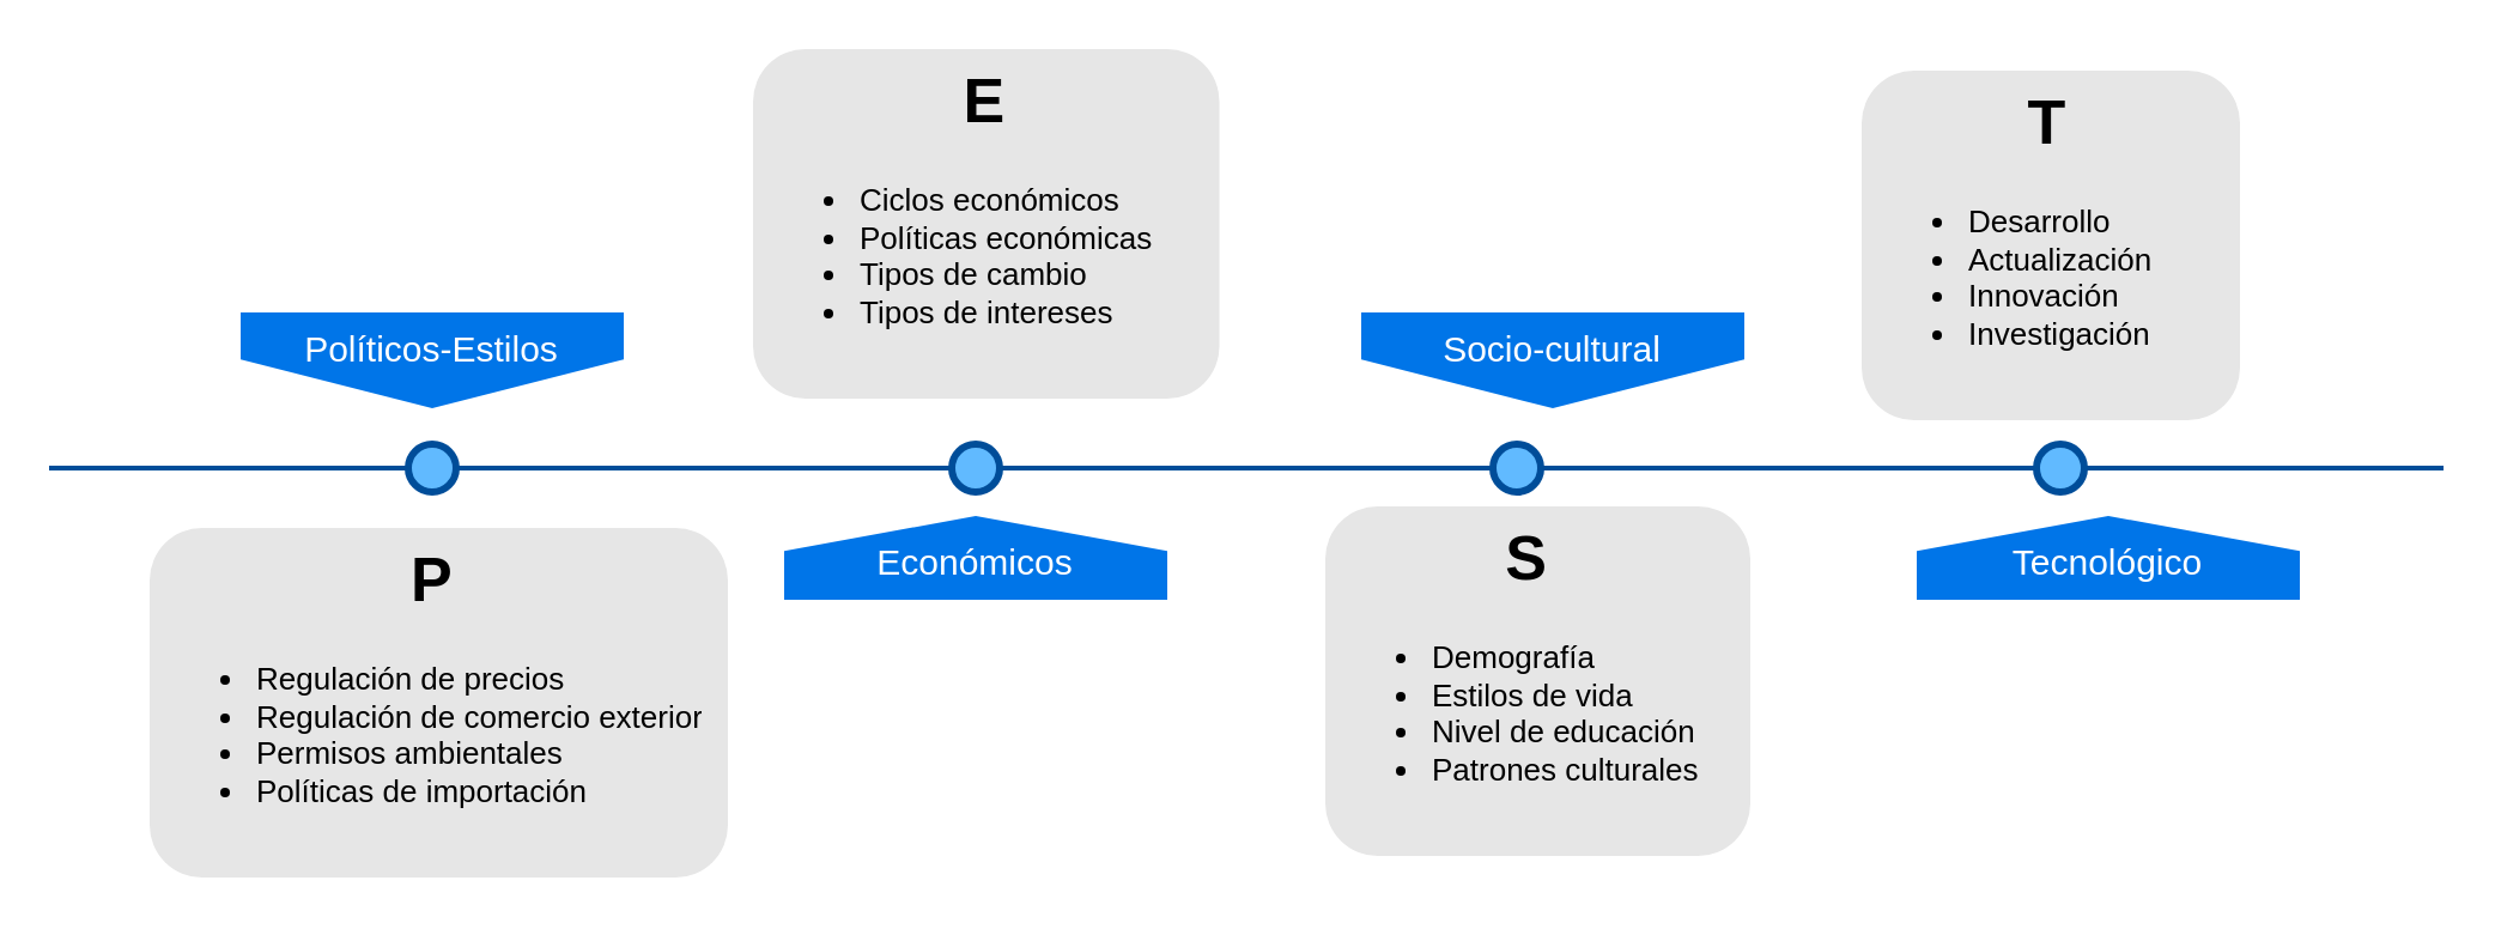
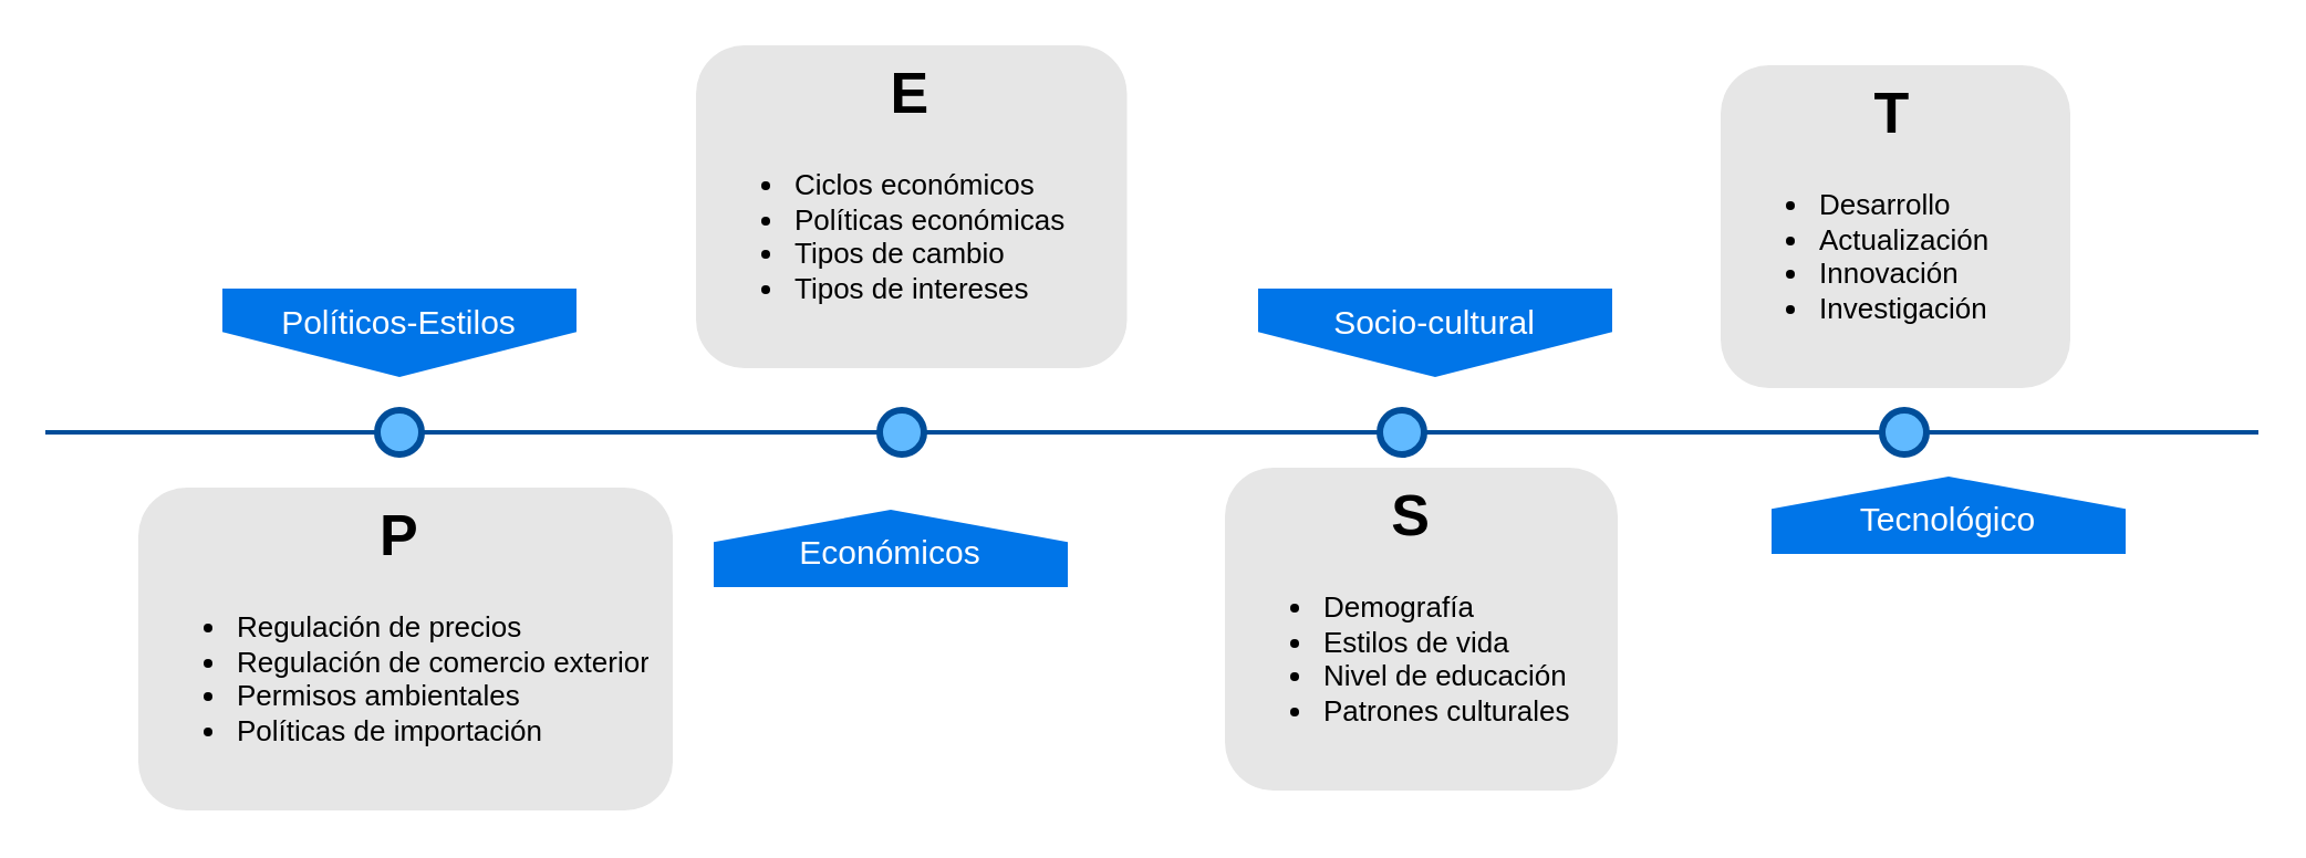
  <mxCell id="0" />
  <mxCell id="1" parent="0" />
  <mxCell id="2" value="" style="line;strokeWidth=2;html=1;fillColor=none;fontSize=28;fontColor=#004D99;strokeColor=#004D99;" parent="1" vertex="1"><mxGeometry x="20" y="190" width="1000" height="10" as="geometry" /></mxCell>
  <mxCell id="3" value="Políticos-Estilos" style="shape=offPageConnector;whiteSpace=wrap;html=1;fillColor=#0075E8;fontSize=15;fontColor=#FFFFFF;size=0.509;verticalAlign=top;strokeColor=none;" parent="1" vertex="1"><mxGeometry x="100" y="130" width="160" height="40" as="geometry" /></mxCell>
  <mxCell id="4" value="Socio-cultural" style="shape=offPageConnector;whiteSpace=wrap;html=1;fillColor=#0075E8;fontSize=15;fontColor=#FFFFFF;size=0.509;verticalAlign=top;strokeColor=none;" parent="1" vertex="1"><mxGeometry x="568" y="130" width="160" height="40" as="geometry" /></mxCell>
- <mxCell id="5" value="Económicos" style="shape=offPageConnector;whiteSpace=wrap;html=1;fillColor=#0075E8;fontSize=15;fontColor=#FFFFFF;size=0.418;flipV=1;verticalAlign=bottom;strokeColor=none;spacingBottom=4;" parent="1" vertex="1"><mxGeometry x="327" y="215" width="160" height="35" as="geometry" /></mxCell>
+ <mxCell id="5" value="Económicos" style="shape=offPageConnector;whiteSpace=wrap;html=1;fillColor=#0075E8;fontSize=15;fontColor=#FFFFFF;size=0.418;flipV=1;verticalAlign=bottom;strokeColor=none;spacingBottom=4;" parent="1" vertex="1"><mxGeometry x="322" y="230" width="160" height="35" as="geometry" /></mxCell>
  <mxCell id="6" value="Tecnológico" style="shape=offPageConnector;whiteSpace=wrap;html=1;fillColor=#0075E8;fontSize=15;fontColor=#FFFFFF;size=0.418;flipV=1;verticalAlign=bottom;strokeColor=none;spacingBottom=4;" parent="1" vertex="1"><mxGeometry x="800" y="215" width="160" height="35" as="geometry" /></mxCell>
  <mxCell id="7" value="" style="ellipse;whiteSpace=wrap;html=1;fillColor=#61BAFF;fontSize=28;fontColor=#004D99;strokeWidth=3;strokeColor=#004D99;" parent="1" vertex="1"><mxGeometry x="170" y="185" width="20" height="20" as="geometry" /></mxCell>
  <mxCell id="8" value="" style="ellipse;whiteSpace=wrap;html=1;fillColor=#61BAFF;fontSize=28;fontColor=#004D99;strokeWidth=3;strokeColor=#004D99;" parent="1" vertex="1"><mxGeometry x="397" y="185" width="20" height="20" as="geometry" /></mxCell>
  <mxCell id="9" value="" style="ellipse;whiteSpace=wrap;html=1;fillColor=#61BAFF;fontSize=28;fontColor=#004D99;strokeWidth=3;strokeColor=#004D99;" parent="1" vertex="1"><mxGeometry x="623" y="185" width="20" height="20" as="geometry" /></mxCell>
  <mxCell id="10" value="" style="ellipse;whiteSpace=wrap;html=1;fillColor=#61BAFF;fontSize=28;fontColor=#004D99;strokeWidth=3;strokeColor=#004D99;" parent="1" vertex="1"><mxGeometry x="850" y="185" width="20" height="20" as="geometry" /></mxCell>
  <mxCell id="11" value="&lt;h1 align=&quot;center&quot;&gt;P&lt;/h1&gt;&lt;div align=&quot;left&quot;&gt;&lt;ul&gt;&lt;li&gt;Regulación de precios&lt;/li&gt;&lt;li&gt;Regulación de comercio exterior&lt;br&gt;&lt;/li&gt;&lt;li&gt;Permisos ambientales &lt;br&gt;&lt;/li&gt;&lt;li&gt;Políticas de importación &lt;br&gt;&lt;/li&gt;&lt;/ul&gt;&lt;/div&gt;" style="text;html=1;spacing=5;spacingTop=-20;whiteSpace=wrap;overflow=hidden;strokeColor=none;strokeWidth=3;fillColor=#E6E6E6;fontSize=13;fontColor=#000000;align=left;rounded=1;" parent="1" vertex="1"><mxGeometry x="62" y="220" width="241.5" height="146" as="geometry" /></mxCell>
  <mxCell id="12" value="&lt;h1 align=&quot;center&quot;&gt;&amp;nbsp;&amp;nbsp; E&lt;br&gt;&lt;/h1&gt;&lt;div align=&quot;left&quot;&gt;&lt;ul&gt;&lt;li&gt;Ciclos económicos&lt;br&gt;&lt;/li&gt;&lt;li&gt;Políticas económicas&lt;br&gt;&lt;/li&gt;&lt;li&gt;Tipos de cambio&lt;br&gt;&lt;/li&gt;&lt;li&gt;Tipos de intereses &lt;br&gt;&lt;/li&gt;&lt;/ul&gt;&lt;/div&gt;" style="text;html=1;spacing=5;spacingTop=-20;whiteSpace=wrap;overflow=hidden;strokeColor=none;strokeWidth=3;fillColor=#E6E6E6;fontSize=13;fontColor=#000000;align=left;rounded=1;" vertex="1" parent="1"><mxGeometry x="314" y="20" width="194.75" height="146" as="geometry" /></mxCell>
  <mxCell id="13" value="&lt;h1 align=&quot;center&quot;&gt;&amp;nbsp;S&lt;br&gt;&lt;/h1&gt;&lt;div align=&quot;left&quot;&gt;&lt;ul&gt;&lt;li&gt;Demografía&lt;/li&gt;&lt;li&gt;Estilos de vida&lt;br&gt;&lt;/li&gt;&lt;li&gt;Nivel de educación &lt;br&gt;&lt;/li&gt;&lt;li&gt;Patrones culturales &lt;br&gt;&lt;/li&gt;&lt;/ul&gt;&lt;/div&gt;" style="text;html=1;spacing=5;spacingTop=-20;whiteSpace=wrap;overflow=hidden;strokeColor=none;strokeWidth=3;fillColor=#E6E6E6;fontSize=13;fontColor=#000000;align=left;rounded=1;" vertex="1" parent="1"><mxGeometry x="553" y="211" width="177.5" height="146" as="geometry" /></mxCell>
  <mxCell id="14" value="&lt;h1 align=&quot;center&quot;&gt;&amp;nbsp;&amp;nbsp;&amp;nbsp; T&lt;br&gt;&lt;/h1&gt;&lt;div align=&quot;left&quot;&gt;&lt;ul&gt;&lt;li&gt;Desarrollo&lt;/li&gt;&lt;li&gt;Actualización&lt;br&gt;&lt;/li&gt;&lt;li&gt;Innovación &lt;br&gt;&lt;/li&gt;&lt;li&gt;Investigación &lt;br&gt;&lt;/li&gt;&lt;/ul&gt;&lt;/div&gt;" style="text;html=1;spacing=5;spacingTop=-20;whiteSpace=wrap;overflow=hidden;strokeColor=none;strokeWidth=3;fillColor=#E6E6E6;fontSize=13;fontColor=#000000;align=left;rounded=1;" vertex="1" parent="1"><mxGeometry x="777" y="29" width="158" height="146" as="geometry" /></mxCell>
